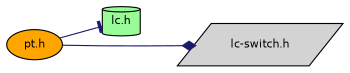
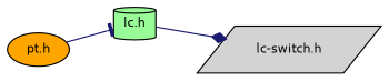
  digraph {
    rankdir=LR
    node [color=black fontname=Helvetica fontsize=10 style=filled]
    edge [color=midnightblue fontname=Helvetica fontsize=10 labelfontname=Helvetica labelfontsize=10 style=solid]
    n1 [fillcolor=orange height=0.2 label="pt.h" shape=ellipse width=0.4]
    n2 [fillcolor=palegreen height=0.2 label="lc.h" shape=cylinder width=0.4]
    n3 [fillcolor=lightgrey height=0.2 label="lc-switch.h" shape=parallelogram width=0.4]
    n1 -> n2 [arrowhead=tee]
-   n1 -> n3 [arrowhead=diamond]
+   n2 -> n3 [arrowhead=diamond]
  }
